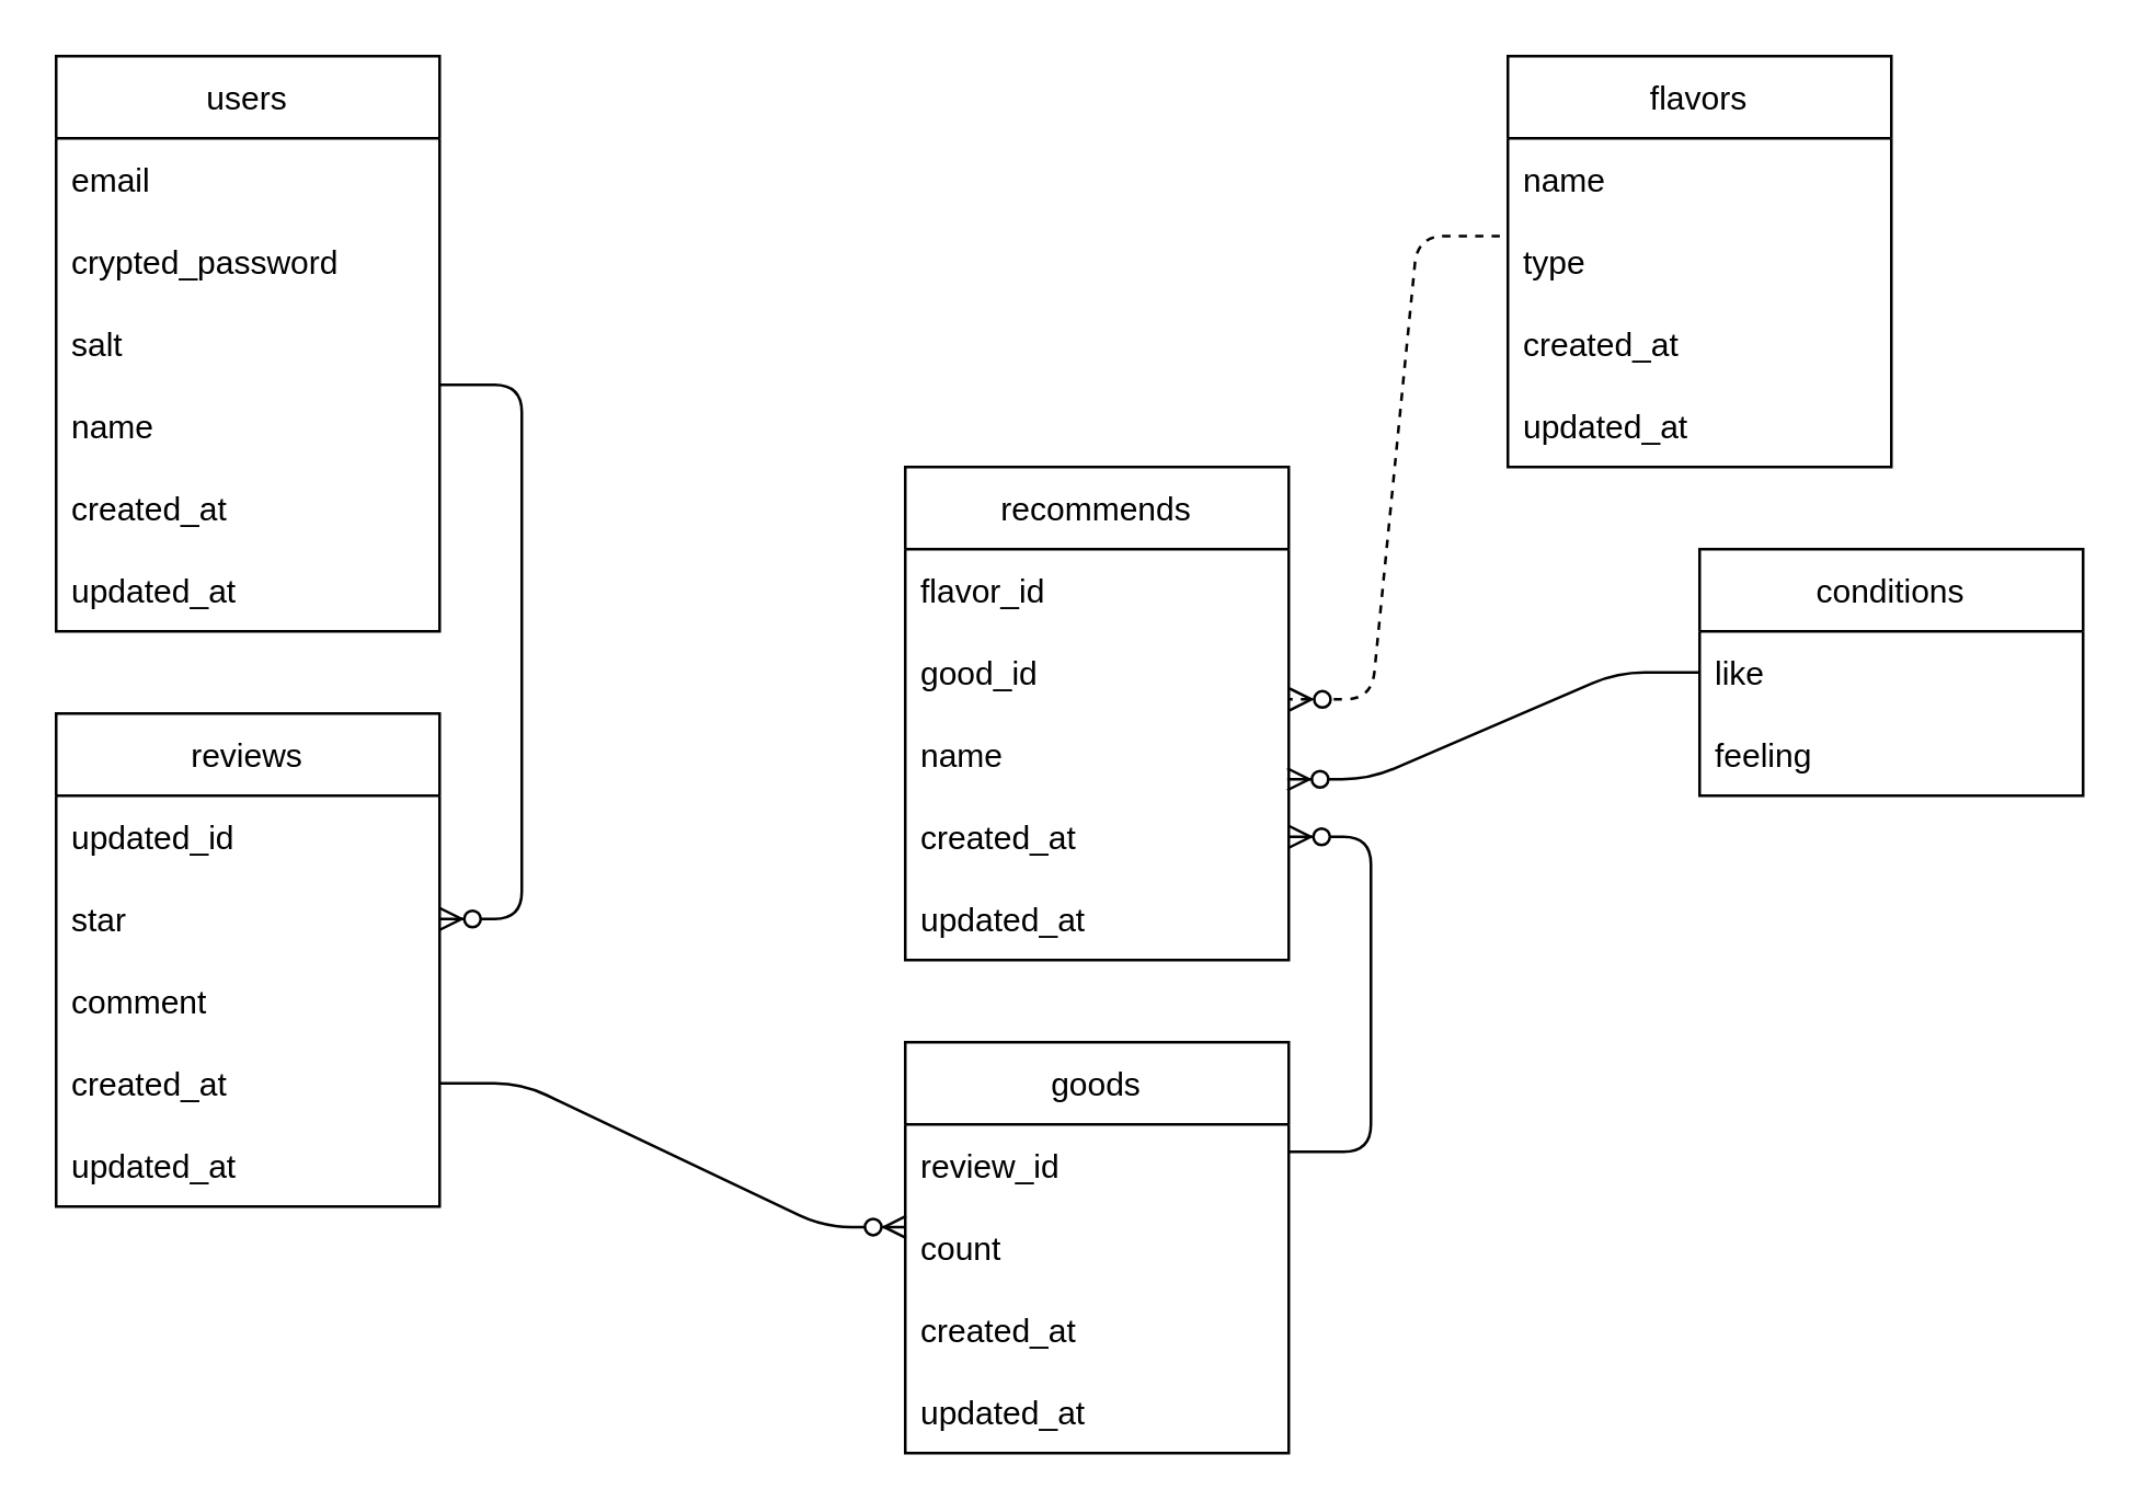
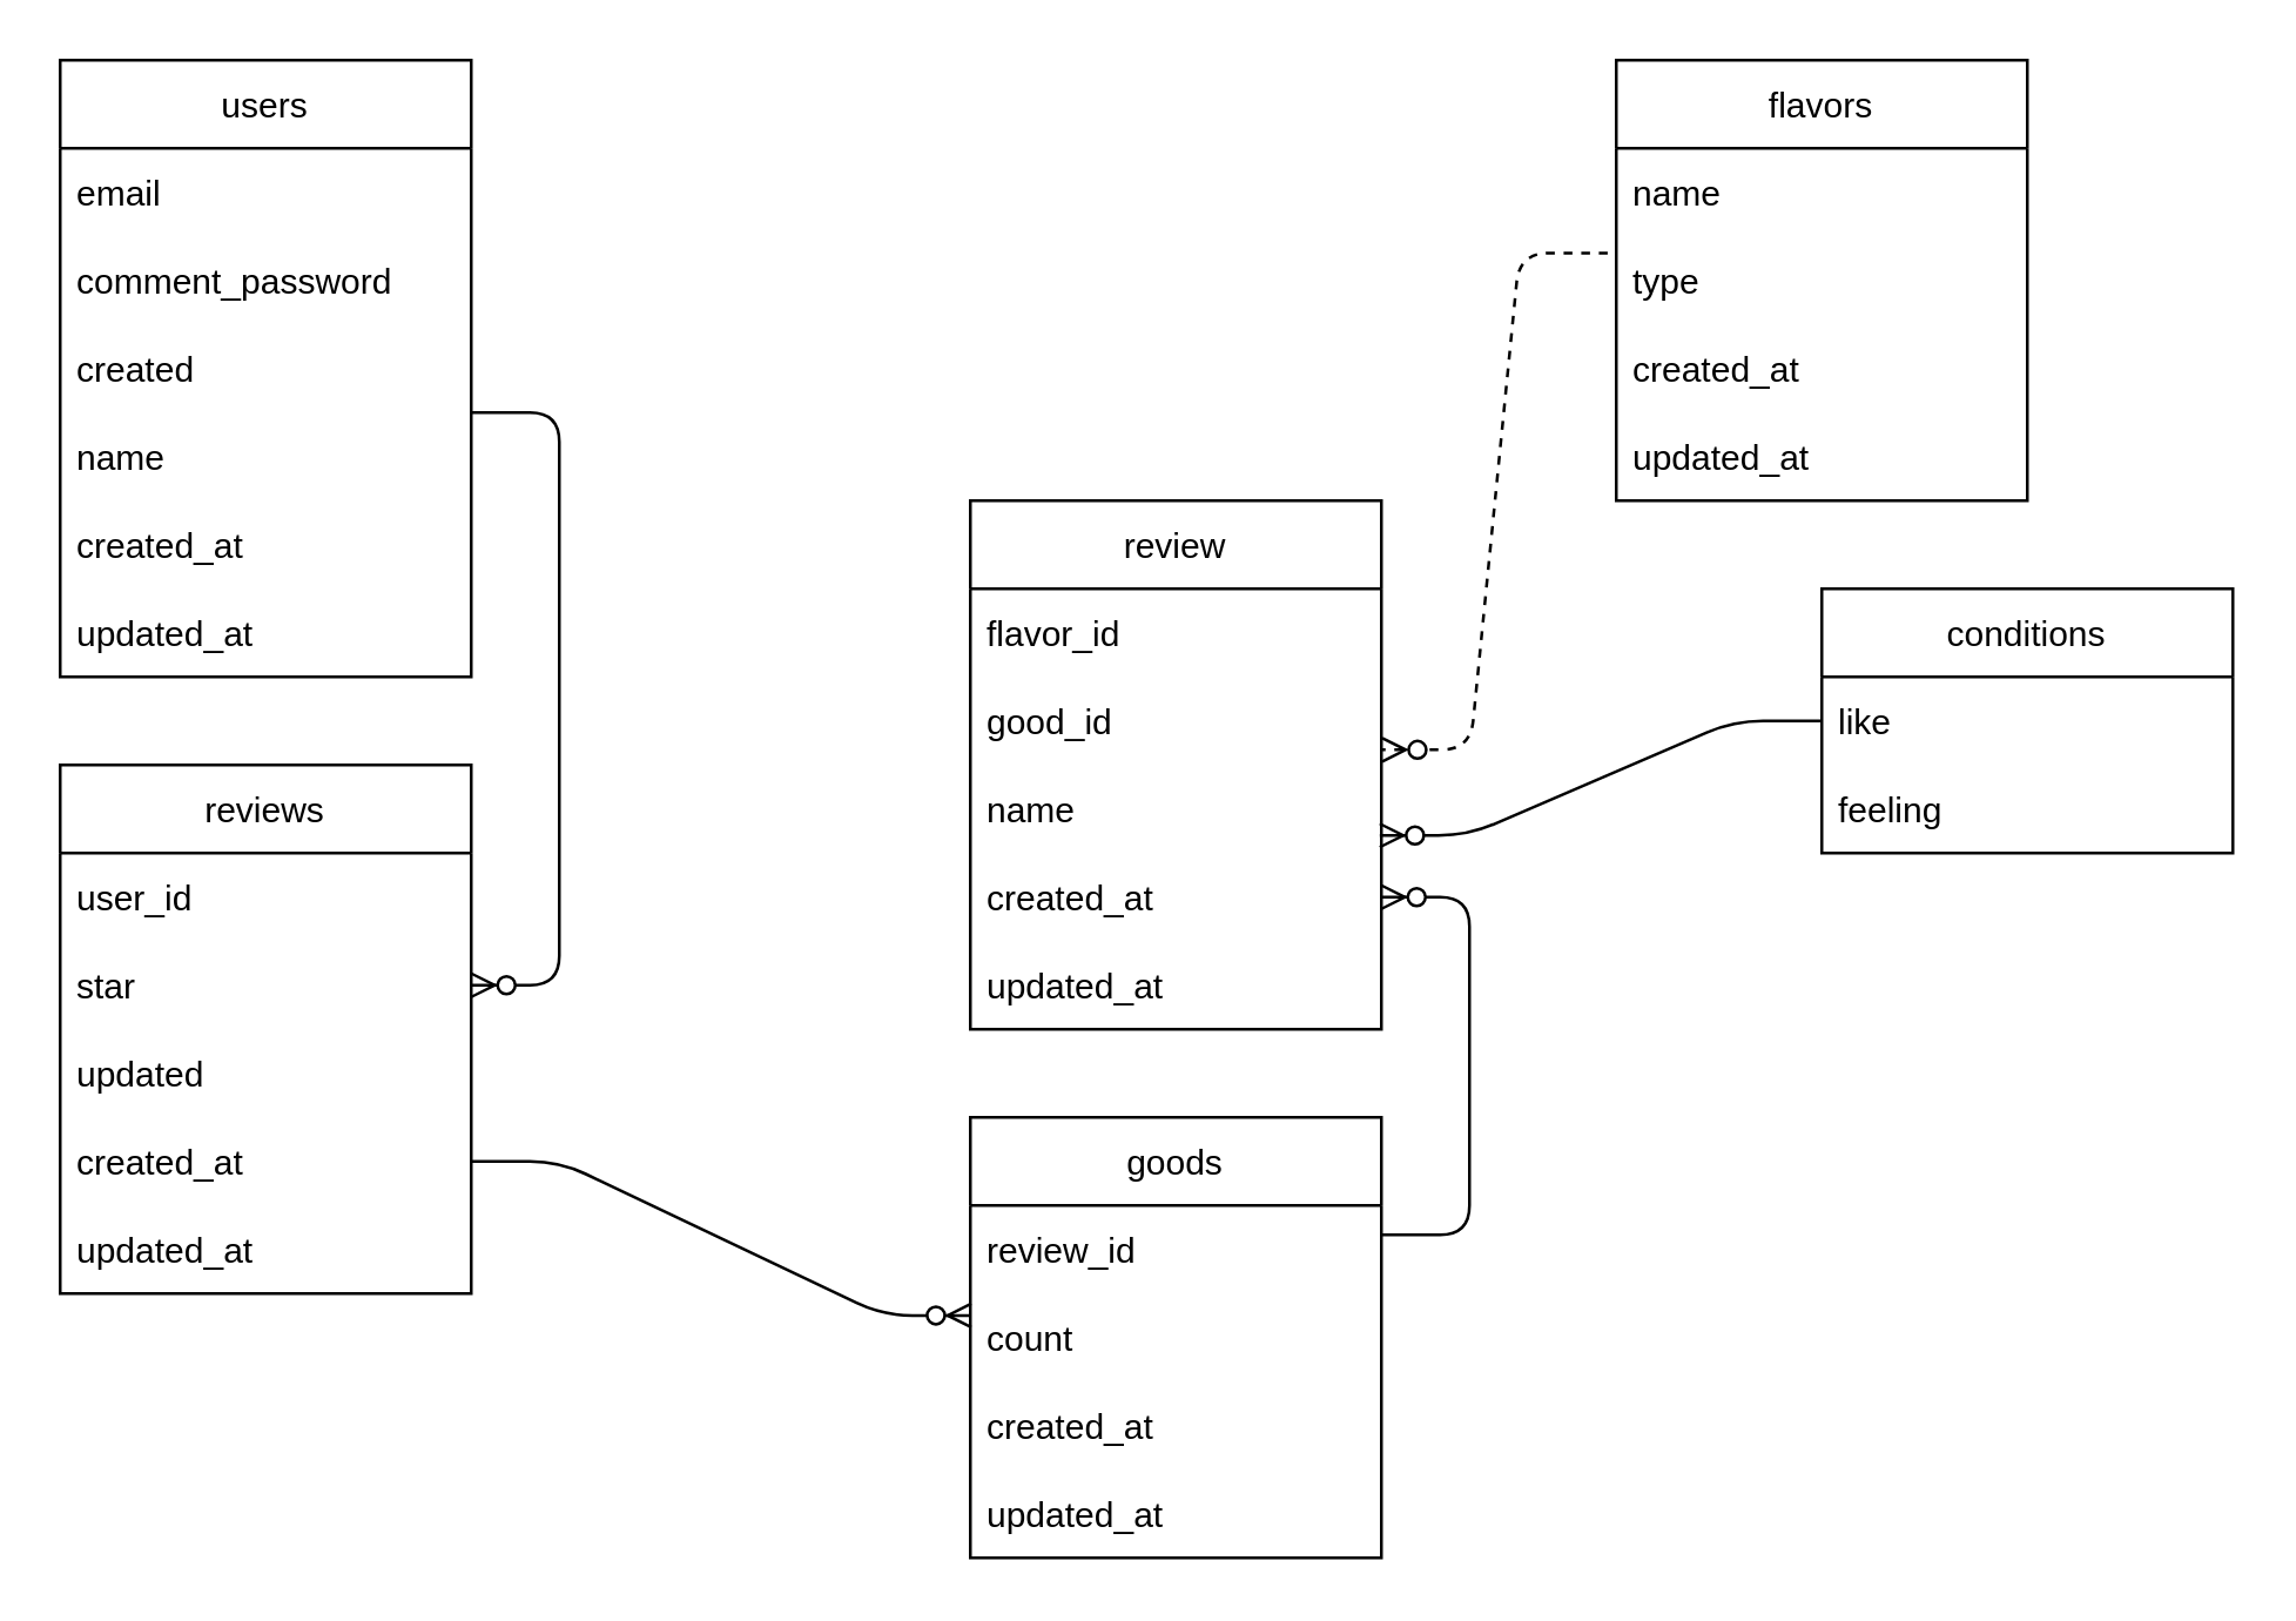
  <mxCell id="0" />
  <mxCell id="1" parent="0" />
  <mxCell id="2" value="users" style="swimlane;fontStyle=0;childLayout=stackLayout;horizontal=1;startSize=30;horizontalStack=0;resizeParent=1;resizeParentMax=0;resizeLast=0;collapsible=1;marginBottom=0;" parent="1" vertex="1"><mxGeometry x="20" y="20" width="140" height="210" as="geometry" /></mxCell>
  <mxCell id="3" value="email" style="text;strokeColor=none;fillColor=none;align=left;verticalAlign=middle;spacingLeft=4;spacingRight=4;overflow=hidden;points=[[0,0.5],[1,0.5]];portConstraint=eastwest;rotatable=0;" parent="2" vertex="1"><mxGeometry y="30" width="140" height="30" as="geometry" /></mxCell>
- <mxCell id="4" value="crypted_password" style="text;strokeColor=none;fillColor=none;align=left;verticalAlign=middle;spacingLeft=4;spacingRight=4;overflow=hidden;points=[[0,0.5],[1,0.5]];portConstraint=eastwest;rotatable=0;" parent="2" vertex="1"><mxGeometry y="60" width="140" height="30" as="geometry" /></mxCell>
- <mxCell id="5" value="salt" style="text;strokeColor=none;fillColor=none;align=left;verticalAlign=middle;spacingLeft=4;spacingRight=4;overflow=hidden;points=[[0,0.5],[1,0.5]];portConstraint=eastwest;rotatable=0;" parent="2" vertex="1"><mxGeometry y="90" width="140" height="30" as="geometry" /></mxCell>
+ <mxCell id="4" value="comment_password" style="text;strokeColor=none;fillColor=none;align=left;verticalAlign=middle;spacingLeft=4;spacingRight=4;overflow=hidden;points=[[0,0.5],[1,0.5]];portConstraint=eastwest;rotatable=0;" parent="2" vertex="1"><mxGeometry y="60" width="140" height="30" as="geometry" /></mxCell>
+ <mxCell id="5" value="created" style="text;strokeColor=none;fillColor=none;align=left;verticalAlign=middle;spacingLeft=4;spacingRight=4;overflow=hidden;points=[[0,0.5],[1,0.5]];portConstraint=eastwest;rotatable=0;" parent="2" vertex="1"><mxGeometry y="90" width="140" height="30" as="geometry" /></mxCell>
  <mxCell id="6" value="name" style="text;strokeColor=none;fillColor=none;align=left;verticalAlign=middle;spacingLeft=4;spacingRight=4;overflow=hidden;points=[[0,0.5],[1,0.5]];portConstraint=eastwest;rotatable=0;" parent="2" vertex="1"><mxGeometry y="120" width="140" height="30" as="geometry" /></mxCell>
  <mxCell id="7" value="created_at" style="text;strokeColor=none;fillColor=none;align=left;verticalAlign=middle;spacingLeft=4;spacingRight=4;overflow=hidden;points=[[0,0.5],[1,0.5]];portConstraint=eastwest;rotatable=0;" parent="2" vertex="1"><mxGeometry y="150" width="140" height="30" as="geometry" /></mxCell>
  <mxCell id="8" value="updated_at" style="text;strokeColor=none;fillColor=none;align=left;verticalAlign=middle;spacingLeft=4;spacingRight=4;overflow=hidden;points=[[0,0.5],[1,0.5]];portConstraint=eastwest;rotatable=0;" parent="2" vertex="1"><mxGeometry y="180" width="140" height="30" as="geometry" /></mxCell>
  <mxCell id="9" value="flavors" style="swimlane;fontStyle=0;childLayout=stackLayout;horizontal=1;startSize=30;horizontalStack=0;resizeParent=1;resizeParentMax=0;resizeLast=0;collapsible=1;marginBottom=0;" parent="1" vertex="1"><mxGeometry x="550" y="20" width="140" height="150" as="geometry" /></mxCell>
  <mxCell id="10" value="name" style="text;strokeColor=none;fillColor=none;align=left;verticalAlign=middle;spacingLeft=4;spacingRight=4;overflow=hidden;points=[[0,0.5],[1,0.5]];portConstraint=eastwest;rotatable=0;" parent="9" vertex="1"><mxGeometry y="30" width="140" height="30" as="geometry" /></mxCell>
  <mxCell id="11" value="type" style="text;strokeColor=none;fillColor=none;align=left;verticalAlign=middle;spacingLeft=4;spacingRight=4;overflow=hidden;points=[[0,0.5],[1,0.5]];portConstraint=eastwest;rotatable=0;" parent="9" vertex="1"><mxGeometry y="60" width="140" height="30" as="geometry" /></mxCell>
  <mxCell id="12" value="created_at" style="text;strokeColor=none;fillColor=none;align=left;verticalAlign=middle;spacingLeft=4;spacingRight=4;overflow=hidden;points=[[0,0.5],[1,0.5]];portConstraint=eastwest;rotatable=0;" parent="9" vertex="1"><mxGeometry y="90" width="140" height="30" as="geometry" /></mxCell>
  <mxCell id="13" value="updated_at" style="text;strokeColor=none;fillColor=none;align=left;verticalAlign=middle;spacingLeft=4;spacingRight=4;overflow=hidden;points=[[0,0.5],[1,0.5]];portConstraint=eastwest;rotatable=0;" parent="9" vertex="1"><mxGeometry y="120" width="140" height="30" as="geometry" /></mxCell>
  <mxCell id="14" value="conditions" style="swimlane;fontStyle=0;childLayout=stackLayout;horizontal=1;startSize=30;horizontalStack=0;resizeParent=1;resizeParentMax=0;resizeLast=0;collapsible=1;marginBottom=0;" parent="1" vertex="1"><mxGeometry x="620" y="200" width="140" height="90" as="geometry" /></mxCell>
  <mxCell id="15" value="like" style="text;strokeColor=none;fillColor=none;align=left;verticalAlign=middle;spacingLeft=4;spacingRight=4;overflow=hidden;points=[[0,0.5],[1,0.5]];portConstraint=eastwest;rotatable=0;" parent="14" vertex="1"><mxGeometry y="30" width="140" height="30" as="geometry" /></mxCell>
  <mxCell id="16" value="feeling" style="text;strokeColor=none;fillColor=none;align=left;verticalAlign=middle;spacingLeft=4;spacingRight=4;overflow=hidden;points=[[0,0.5],[1,0.5]];portConstraint=eastwest;rotatable=0;" parent="14" vertex="1"><mxGeometry y="60" width="140" height="30" as="geometry" /></mxCell>
- <mxCell id="17" value="recommends" style="swimlane;fontStyle=0;childLayout=stackLayout;horizontal=1;startSize=30;horizontalStack=0;resizeParent=1;resizeParentMax=0;resizeLast=0;collapsible=1;marginBottom=0;" parent="1" vertex="1"><mxGeometry x="330" y="170" width="140" height="180" as="geometry" /></mxCell>
+ <mxCell id="17" value="review" style="swimlane;fontStyle=0;childLayout=stackLayout;horizontal=1;startSize=30;horizontalStack=0;resizeParent=1;resizeParentMax=0;resizeLast=0;collapsible=1;marginBottom=0;" parent="1" vertex="1"><mxGeometry x="330" y="170" width="140" height="180" as="geometry" /></mxCell>
  <mxCell id="18" value="flavor_id" style="text;strokeColor=none;fillColor=none;align=left;verticalAlign=middle;spacingLeft=4;spacingRight=4;overflow=hidden;points=[[0,0.5],[1,0.5]];portConstraint=eastwest;rotatable=0;" parent="17" vertex="1"><mxGeometry y="30" width="140" height="30" as="geometry" /></mxCell>
  <mxCell id="19" value="good_id" style="text;strokeColor=none;fillColor=none;align=left;verticalAlign=middle;spacingLeft=4;spacingRight=4;overflow=hidden;points=[[0,0.5],[1,0.5]];portConstraint=eastwest;rotatable=0;" parent="17" vertex="1"><mxGeometry y="60" width="140" height="30" as="geometry" /></mxCell>
  <mxCell id="20" value="name" style="text;strokeColor=none;fillColor=none;align=left;verticalAlign=middle;spacingLeft=4;spacingRight=4;overflow=hidden;points=[[0,0.5],[1,0.5]];portConstraint=eastwest;rotatable=0;" parent="17" vertex="1"><mxGeometry y="90" width="140" height="30" as="geometry" /></mxCell>
  <mxCell id="21" value="created_at" style="text;strokeColor=none;fillColor=none;align=left;verticalAlign=middle;spacingLeft=4;spacingRight=4;overflow=hidden;points=[[0,0.5],[1,0.5]];portConstraint=eastwest;rotatable=0;" parent="17" vertex="1"><mxGeometry y="120" width="140" height="30" as="geometry" /></mxCell>
  <mxCell id="22" value="updated_at" style="text;strokeColor=none;fillColor=none;align=left;verticalAlign=middle;spacingLeft=4;spacingRight=4;overflow=hidden;points=[[0,0.5],[1,0.5]];portConstraint=eastwest;rotatable=0;" parent="17" vertex="1"><mxGeometry y="150" width="140" height="30" as="geometry" /></mxCell>
  <mxCell id="23" value="reviews" style="swimlane;fontStyle=0;childLayout=stackLayout;horizontal=1;startSize=30;horizontalStack=0;resizeParent=1;resizeParentMax=0;resizeLast=0;collapsible=1;marginBottom=0;" parent="1" vertex="1"><mxGeometry x="20" y="260" width="140" height="180" as="geometry" /></mxCell>
- <mxCell id="24" value="updated_id" style="text;strokeColor=none;fillColor=none;align=left;verticalAlign=middle;spacingLeft=4;spacingRight=4;overflow=hidden;points=[[0,0.5],[1,0.5]];portConstraint=eastwest;rotatable=0;" parent="23" vertex="1"><mxGeometry y="30" width="140" height="30" as="geometry" /></mxCell>
+ <mxCell id="24" value="user_id" style="text;strokeColor=none;fillColor=none;align=left;verticalAlign=middle;spacingLeft=4;spacingRight=4;overflow=hidden;points=[[0,0.5],[1,0.5]];portConstraint=eastwest;rotatable=0;" parent="23" vertex="1"><mxGeometry y="30" width="140" height="30" as="geometry" /></mxCell>
  <mxCell id="25" value="star" style="text;strokeColor=none;fillColor=none;align=left;verticalAlign=middle;spacingLeft=4;spacingRight=4;overflow=hidden;points=[[0,0.5],[1,0.5]];portConstraint=eastwest;rotatable=0;" parent="23" vertex="1"><mxGeometry y="60" width="140" height="30" as="geometry" /></mxCell>
- <mxCell id="26" value="comment" style="text;strokeColor=none;fillColor=none;align=left;verticalAlign=middle;spacingLeft=4;spacingRight=4;overflow=hidden;points=[[0,0.5],[1,0.5]];portConstraint=eastwest;rotatable=0;" parent="23" vertex="1"><mxGeometry y="90" width="140" height="30" as="geometry" /></mxCell>
+ <mxCell id="26" value="updated" style="text;strokeColor=none;fillColor=none;align=left;verticalAlign=middle;spacingLeft=4;spacingRight=4;overflow=hidden;points=[[0,0.5],[1,0.5]];portConstraint=eastwest;rotatable=0;" parent="23" vertex="1"><mxGeometry y="90" width="140" height="30" as="geometry" /></mxCell>
  <mxCell id="27" value="created_at" style="text;strokeColor=none;fillColor=none;align=left;verticalAlign=middle;spacingLeft=4;spacingRight=4;overflow=hidden;points=[[0,0.5],[1,0.5]];portConstraint=eastwest;rotatable=0;" parent="23" vertex="1"><mxGeometry y="120" width="140" height="30" as="geometry" /></mxCell>
  <mxCell id="28" value="updated_at" style="text;strokeColor=none;fillColor=none;align=left;verticalAlign=middle;spacingLeft=4;spacingRight=4;overflow=hidden;points=[[0,0.5],[1,0.5]];portConstraint=eastwest;rotatable=0;" parent="23" vertex="1"><mxGeometry y="150" width="140" height="30" as="geometry" /></mxCell>
  <mxCell id="29" value="goods" style="swimlane;fontStyle=0;childLayout=stackLayout;horizontal=1;startSize=30;horizontalStack=0;resizeParent=1;resizeParentMax=0;resizeLast=0;collapsible=1;marginBottom=0;" parent="1" vertex="1"><mxGeometry x="330" y="380" width="140" height="150" as="geometry" /></mxCell>
  <mxCell id="30" value="review_id" style="text;strokeColor=none;fillColor=none;align=left;verticalAlign=middle;spacingLeft=4;spacingRight=4;overflow=hidden;points=[[0,0.5],[1,0.5]];portConstraint=eastwest;rotatable=0;" parent="29" vertex="1"><mxGeometry y="30" width="140" height="30" as="geometry" /></mxCell>
  <mxCell id="31" value="count" style="text;strokeColor=none;fillColor=none;align=left;verticalAlign=middle;spacingLeft=4;spacingRight=4;overflow=hidden;points=[[0,0.5],[1,0.5]];portConstraint=eastwest;rotatable=0;" parent="29" vertex="1"><mxGeometry y="60" width="140" height="30" as="geometry" /></mxCell>
  <mxCell id="32" value="created_at" style="text;strokeColor=none;fillColor=none;align=left;verticalAlign=middle;spacingLeft=4;spacingRight=4;overflow=hidden;points=[[0,0.5],[1,0.5]];portConstraint=eastwest;rotatable=0;" parent="29" vertex="1"><mxGeometry y="90" width="140" height="30" as="geometry" /></mxCell>
  <mxCell id="33" value="updated_at" style="text;strokeColor=none;fillColor=none;align=left;verticalAlign=middle;spacingLeft=4;spacingRight=4;overflow=hidden;points=[[0,0.5],[1,0.5]];portConstraint=eastwest;rotatable=0;" parent="29" vertex="1"><mxGeometry y="120" width="140" height="30" as="geometry" /></mxCell>
  <mxCell id="34" value="" style="edgeStyle=entityRelationEdgeStyle;fontSize=12;html=1;endArrow=ERzeroToMany;endFill=1;rounded=1;exitX=1;exitY=0;exitDx=0;exitDy=0;exitPerimeter=0;entryX=1;entryY=0.5;entryDx=0;entryDy=0;" parent="1" source="6" target="25" edge="1"><mxGeometry width="100" height="100" relative="1" as="geometry"><mxPoint x="210" y="157.5" as="sourcePoint" /><mxPoint x="230" y="340" as="targetPoint" /></mxGeometry></mxCell>
  <mxCell id="35" value="" style="edgeStyle=entityRelationEdgeStyle;fontSize=12;html=1;endArrow=ERzeroToMany;endFill=1;rounded=1;exitX=1;exitY=0.5;exitDx=0;exitDy=0;entryX=0.002;entryY=0.249;entryDx=0;entryDy=0;entryPerimeter=0;" parent="1" source="27" target="31" edge="1"><mxGeometry width="100" height="100" relative="1" as="geometry"><mxPoint x="230" y="340" as="sourcePoint" /><mxPoint x="230" y="535" as="targetPoint" /></mxGeometry></mxCell>
  <mxCell id="36" value="" style="edgeStyle=entityRelationEdgeStyle;fontSize=12;html=1;endArrow=ERzeroToMany;endFill=1;rounded=1;exitX=1;exitY=0.5;exitDx=0;exitDy=0;entryX=1;entryY=0.5;entryDx=0;entryDy=0;" parent="1" target="21" edge="1"><mxGeometry width="100" height="100" relative="1" as="geometry"><mxPoint x="470" y="420" as="sourcePoint" /><mxPoint x="640.28" y="472.47" as="targetPoint" /></mxGeometry></mxCell>
  <mxCell id="37" value="" style="edgeStyle=entityRelationEdgeStyle;fontSize=12;html=1;endArrow=ERzeroToMany;endFill=1;rounded=1;exitX=-0.021;exitY=0.189;exitDx=0;exitDy=0;entryX=1.002;entryY=0.828;entryDx=0;entryDy=0;exitPerimeter=0;entryPerimeter=0;dashed=1;" parent="1" source="11" target="19" edge="1"><mxGeometry width="100" height="100" relative="1" as="geometry"><mxPoint x="550" y="335" as="sourcePoint" /><mxPoint x="550" y="220" as="targetPoint" /></mxGeometry></mxCell>
  <mxCell id="38" value="" style="edgeStyle=entityRelationEdgeStyle;fontSize=12;html=1;endArrow=ERzeroToMany;endFill=1;rounded=1;entryX=0.996;entryY=0.8;entryDx=0;entryDy=0;entryPerimeter=0;exitX=0;exitY=0.5;exitDx=0;exitDy=0;" parent="1" source="15" target="20" edge="1"><mxGeometry width="100" height="100" relative="1" as="geometry"><mxPoint x="560" y="259" as="sourcePoint" /><mxPoint x="270" y="350" as="targetPoint" /></mxGeometry></mxCell>
